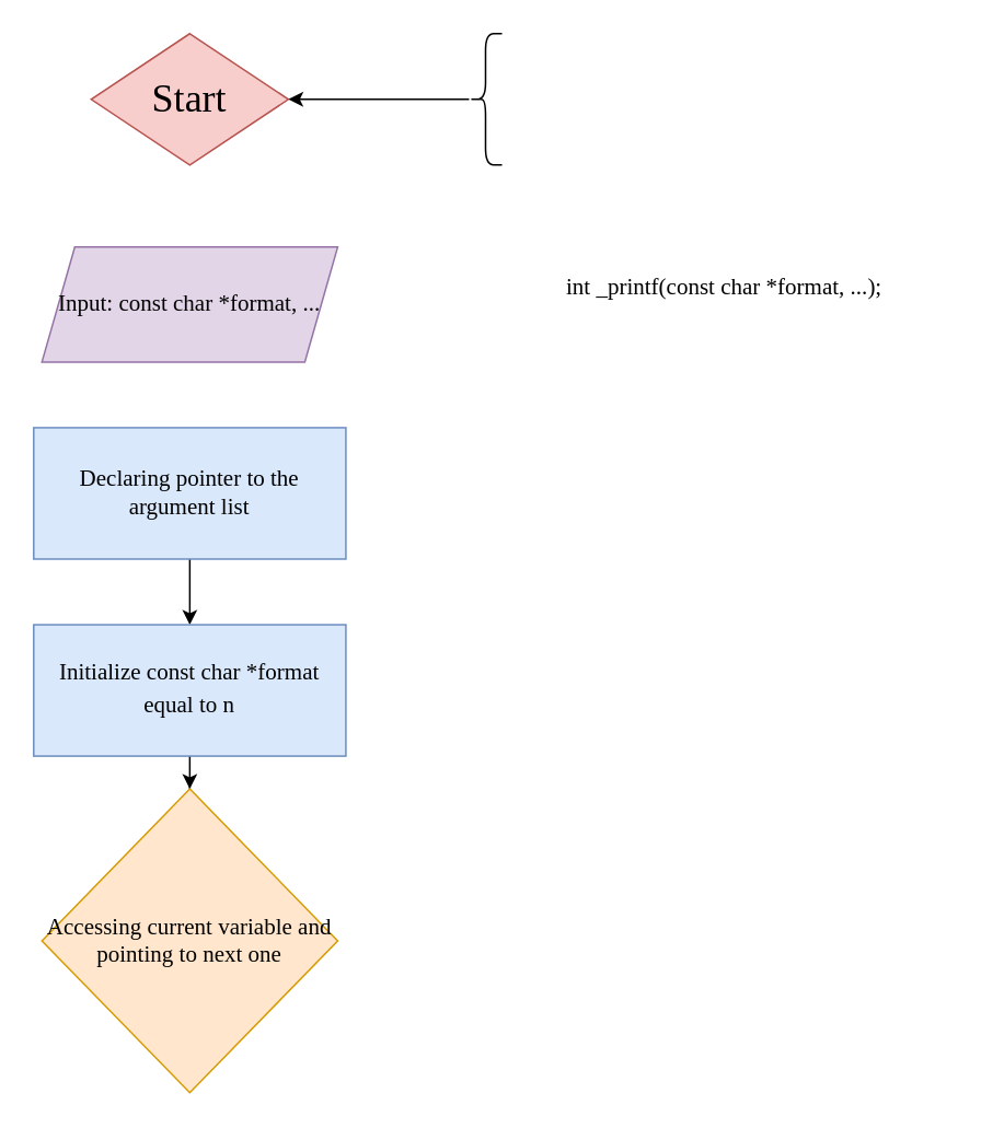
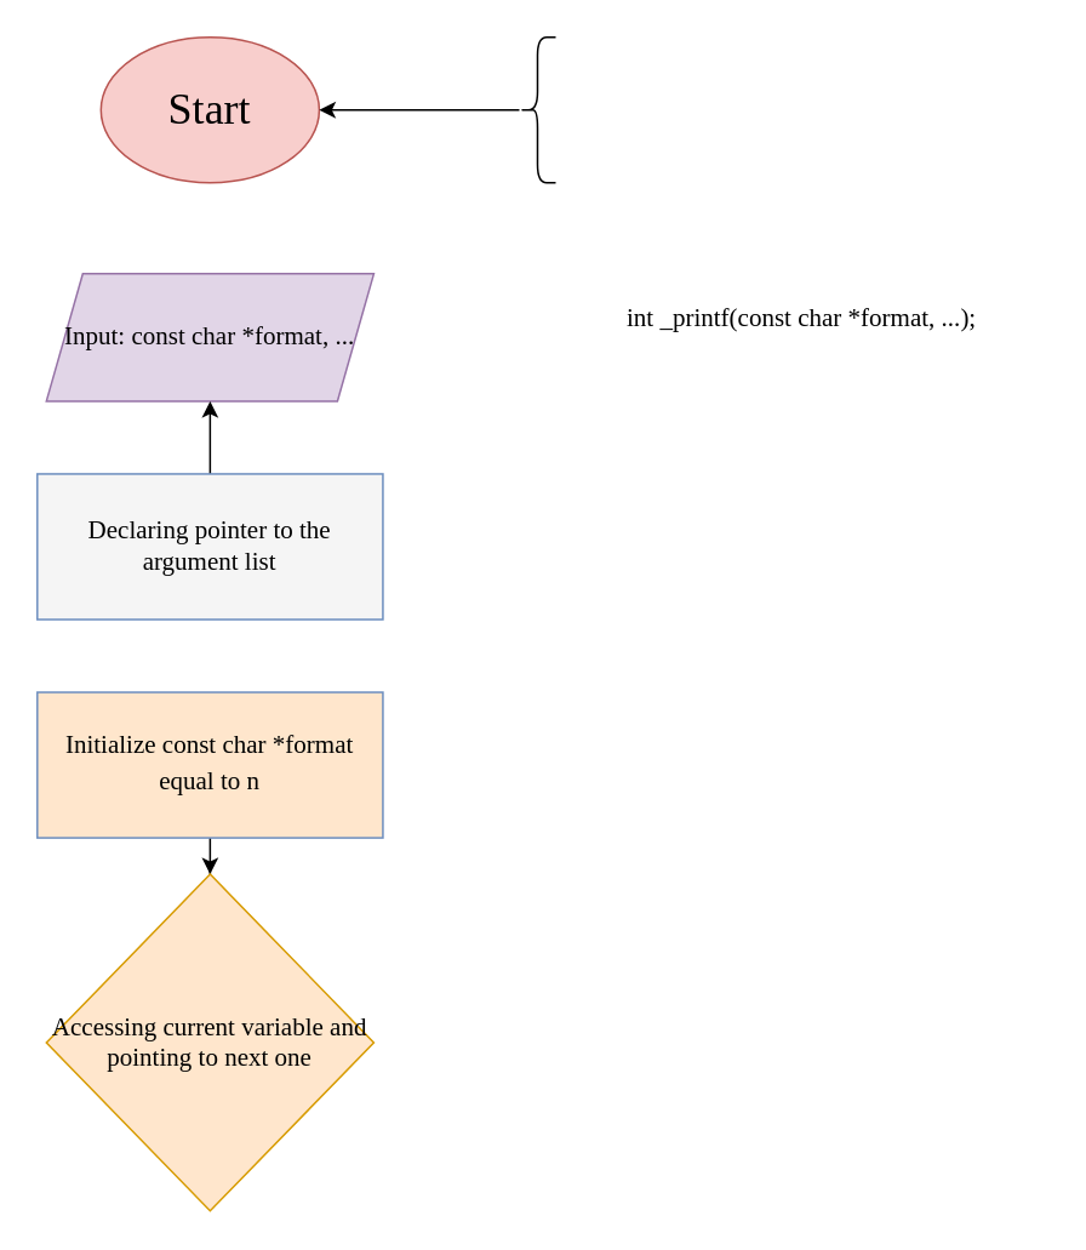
  <mxCell id="0" />
  <mxCell id="1" parent="0" />
- <mxCell id="2" value="&lt;font style=&quot;font-size: 24px;&quot; face=&quot;Verdana&quot;&gt;Start&lt;/font&gt;" style="rhombus;whiteSpace=wrap;html=1;fillColor=#f8cecc;strokeColor=#b85450;" parent="1" vertex="1"><mxGeometry x="55" y="20" width="120" height="80" as="geometry" /></mxCell>
+ <mxCell id="2" value="&lt;font style=&quot;font-size: 24px;&quot; face=&quot;Verdana&quot;&gt;Start&lt;/font&gt;" style="ellipse;whiteSpace=wrap;html=1;fillColor=#f8cecc;strokeColor=#b85450;" parent="1" vertex="1"><mxGeometry x="55" y="20" width="120" height="80" as="geometry" /></mxCell>
  <mxCell id="3" value="" style="edgeStyle=orthogonalEdgeStyle;rounded=0;orthogonalLoop=1;jettySize=auto;html=1;" edge="1" parent="1" source="4" target="2"><mxGeometry relative="1" as="geometry" /></mxCell>
  <mxCell id="4" value="" style="shape=curlyBracket;whiteSpace=wrap;html=1;rounded=1;labelPosition=left;verticalLabelPosition=middle;align=right;verticalAlign=middle;" vertex="1" parent="1"><mxGeometry x="285" y="20" width="20" height="80" as="geometry" /></mxCell>
  <mxCell id="5" value="&lt;font style=&quot;font-size: 14px;&quot; face=&quot;Verdana&quot;&gt;int _printf(const char *format, ...);&lt;/font&gt;" style="text;html=1;align=center;verticalAlign=middle;resizable=0;points=[];autosize=1;strokeColor=none;fillColor=none;" vertex="1" parent="1"><mxGeometry x="305" y="160" width="270" height="30" as="geometry" /></mxCell>
  <mxCell id="6" value="&lt;font style=&quot;font-size: 14px;&quot; face=&quot;Verdana&quot;&gt;Input:&amp;nbsp;const char *format, ...&lt;/font&gt;" style="shape=parallelogram;perimeter=parallelogramPerimeter;whiteSpace=wrap;html=1;fixedSize=1;fillColor=#e1d5e7;strokeColor=#9673a6;" vertex="1" parent="1"><mxGeometry x="25" y="150" width="180" height="70" as="geometry" /></mxCell>
- <mxCell id="7" value="" style="edgeStyle=orthogonalEdgeStyle;rounded=0;orthogonalLoop=1;jettySize=auto;html=1;" edge="1" parent="1" source="8" target="10"><mxGeometry relative="1" as="geometry" /></mxCell>
- <mxCell id="8" value="&lt;font style=&quot;font-size: 14px;&quot; face=&quot;Verdana&quot;&gt;Declaring pointer to the argument list&lt;br&gt;&lt;/font&gt;" style="rounded=0;whiteSpace=wrap;html=1;fillColor=#dae8fc;strokeColor=#6c8ebf;" vertex="1" parent="1"><mxGeometry x="20" y="260" width="190" height="80" as="geometry" /></mxCell>
+ <mxCell id="7" value="" style="edgeStyle=orthogonalEdgeStyle;rounded=0;orthogonalLoop=1;jettySize=auto;html=1;" edge="1" parent="1" source="8" target="6"><mxGeometry relative="1" as="geometry" /></mxCell>
+ <mxCell id="8" value="&lt;font style=&quot;font-size: 14px;&quot; face=&quot;Verdana&quot;&gt;Declaring pointer to the argument list&lt;br&gt;&lt;/font&gt;" style="rounded=0;whiteSpace=wrap;html=1;fillColor=#f5f5f5;strokeColor=#6c8ebf;" vertex="1" parent="1"><mxGeometry x="20" y="260" width="190" height="80" as="geometry" /></mxCell>
  <mxCell id="9" value="" style="edgeStyle=orthogonalEdgeStyle;rounded=0;orthogonalLoop=1;jettySize=auto;html=1;" edge="1" parent="1" source="10" target="11"><mxGeometry relative="1" as="geometry" /></mxCell>
- <mxCell id="10" value="&lt;font style=&quot;font-size: 14px;&quot; face=&quot;Verdana&quot;&gt;Initialize const char *format equal to n&lt;/font&gt;&lt;font size=&quot;3&quot; face=&quot;Verdana&quot;&gt;&lt;br&gt;&lt;/font&gt;" style="rounded=0;whiteSpace=wrap;html=1;fillColor=#dae8fc;strokeColor=#6c8ebf;" vertex="1" parent="1"><mxGeometry x="20" y="380" width="190" height="80" as="geometry" /></mxCell>
+ <mxCell id="10" value="&lt;font style=&quot;font-size: 14px;&quot; face=&quot;Verdana&quot;&gt;Initialize const char *format equal to n&lt;/font&gt;&lt;font size=&quot;3&quot; face=&quot;Verdana&quot;&gt;&lt;br&gt;&lt;/font&gt;" style="rounded=0;whiteSpace=wrap;html=1;fillColor=#ffe6cc;strokeColor=#6c8ebf;" vertex="1" parent="1"><mxGeometry x="20" y="380" width="190" height="80" as="geometry" /></mxCell>
  <mxCell id="11" value="&lt;font style=&quot;font-size: 14px;&quot; face=&quot;Verdana&quot;&gt;Accessing current variable and pointing to next one&lt;/font&gt;" style="rhombus;whiteSpace=wrap;html=1;fillColor=#ffe6cc;strokeColor=#d79b00;" vertex="1" parent="1"><mxGeometry x="25" y="480" width="180" height="185" as="geometry" /></mxCell>
